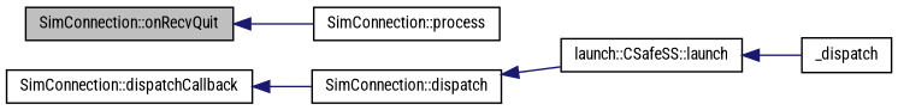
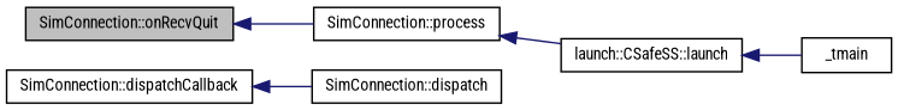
  digraph {
    fontname="Roboto Condensed"
    rankdir=LR
    node [color=black fontname="Roboto Condensed" fontsize=10 shape=record]
    edge [color=midnightblue dir=back fontname="Roboto Condensed" fontsize=10 labelfontname=FreeSans labelfontsize=10 style=solid]
    n1 [fillcolor=grey75 fontcolor=black height=0.2 label="SimConnection::onRecvQuit" style=filled width=0.4]
    n2 [height=0.2 label="SimConnection::process" width=0.4]
    n3 [height=0.2 label="SimConnection::dispatchCallback" width=0.4]
    n4 [height=0.2 label="SimConnection::dispatch" width=0.4]
    n5 [height=0.2 label="launch::CSafeSS::launch" width=0.4]
-   n6 [height=0.2 label=_dispatch width=0.4]
+   n6 [height=0.2 label=_tmain width=0.4]
    n1 -> n2
    n3 -> n4
-   n4 -> n5
+   n2 -> n5
    n5 -> n6
  }
